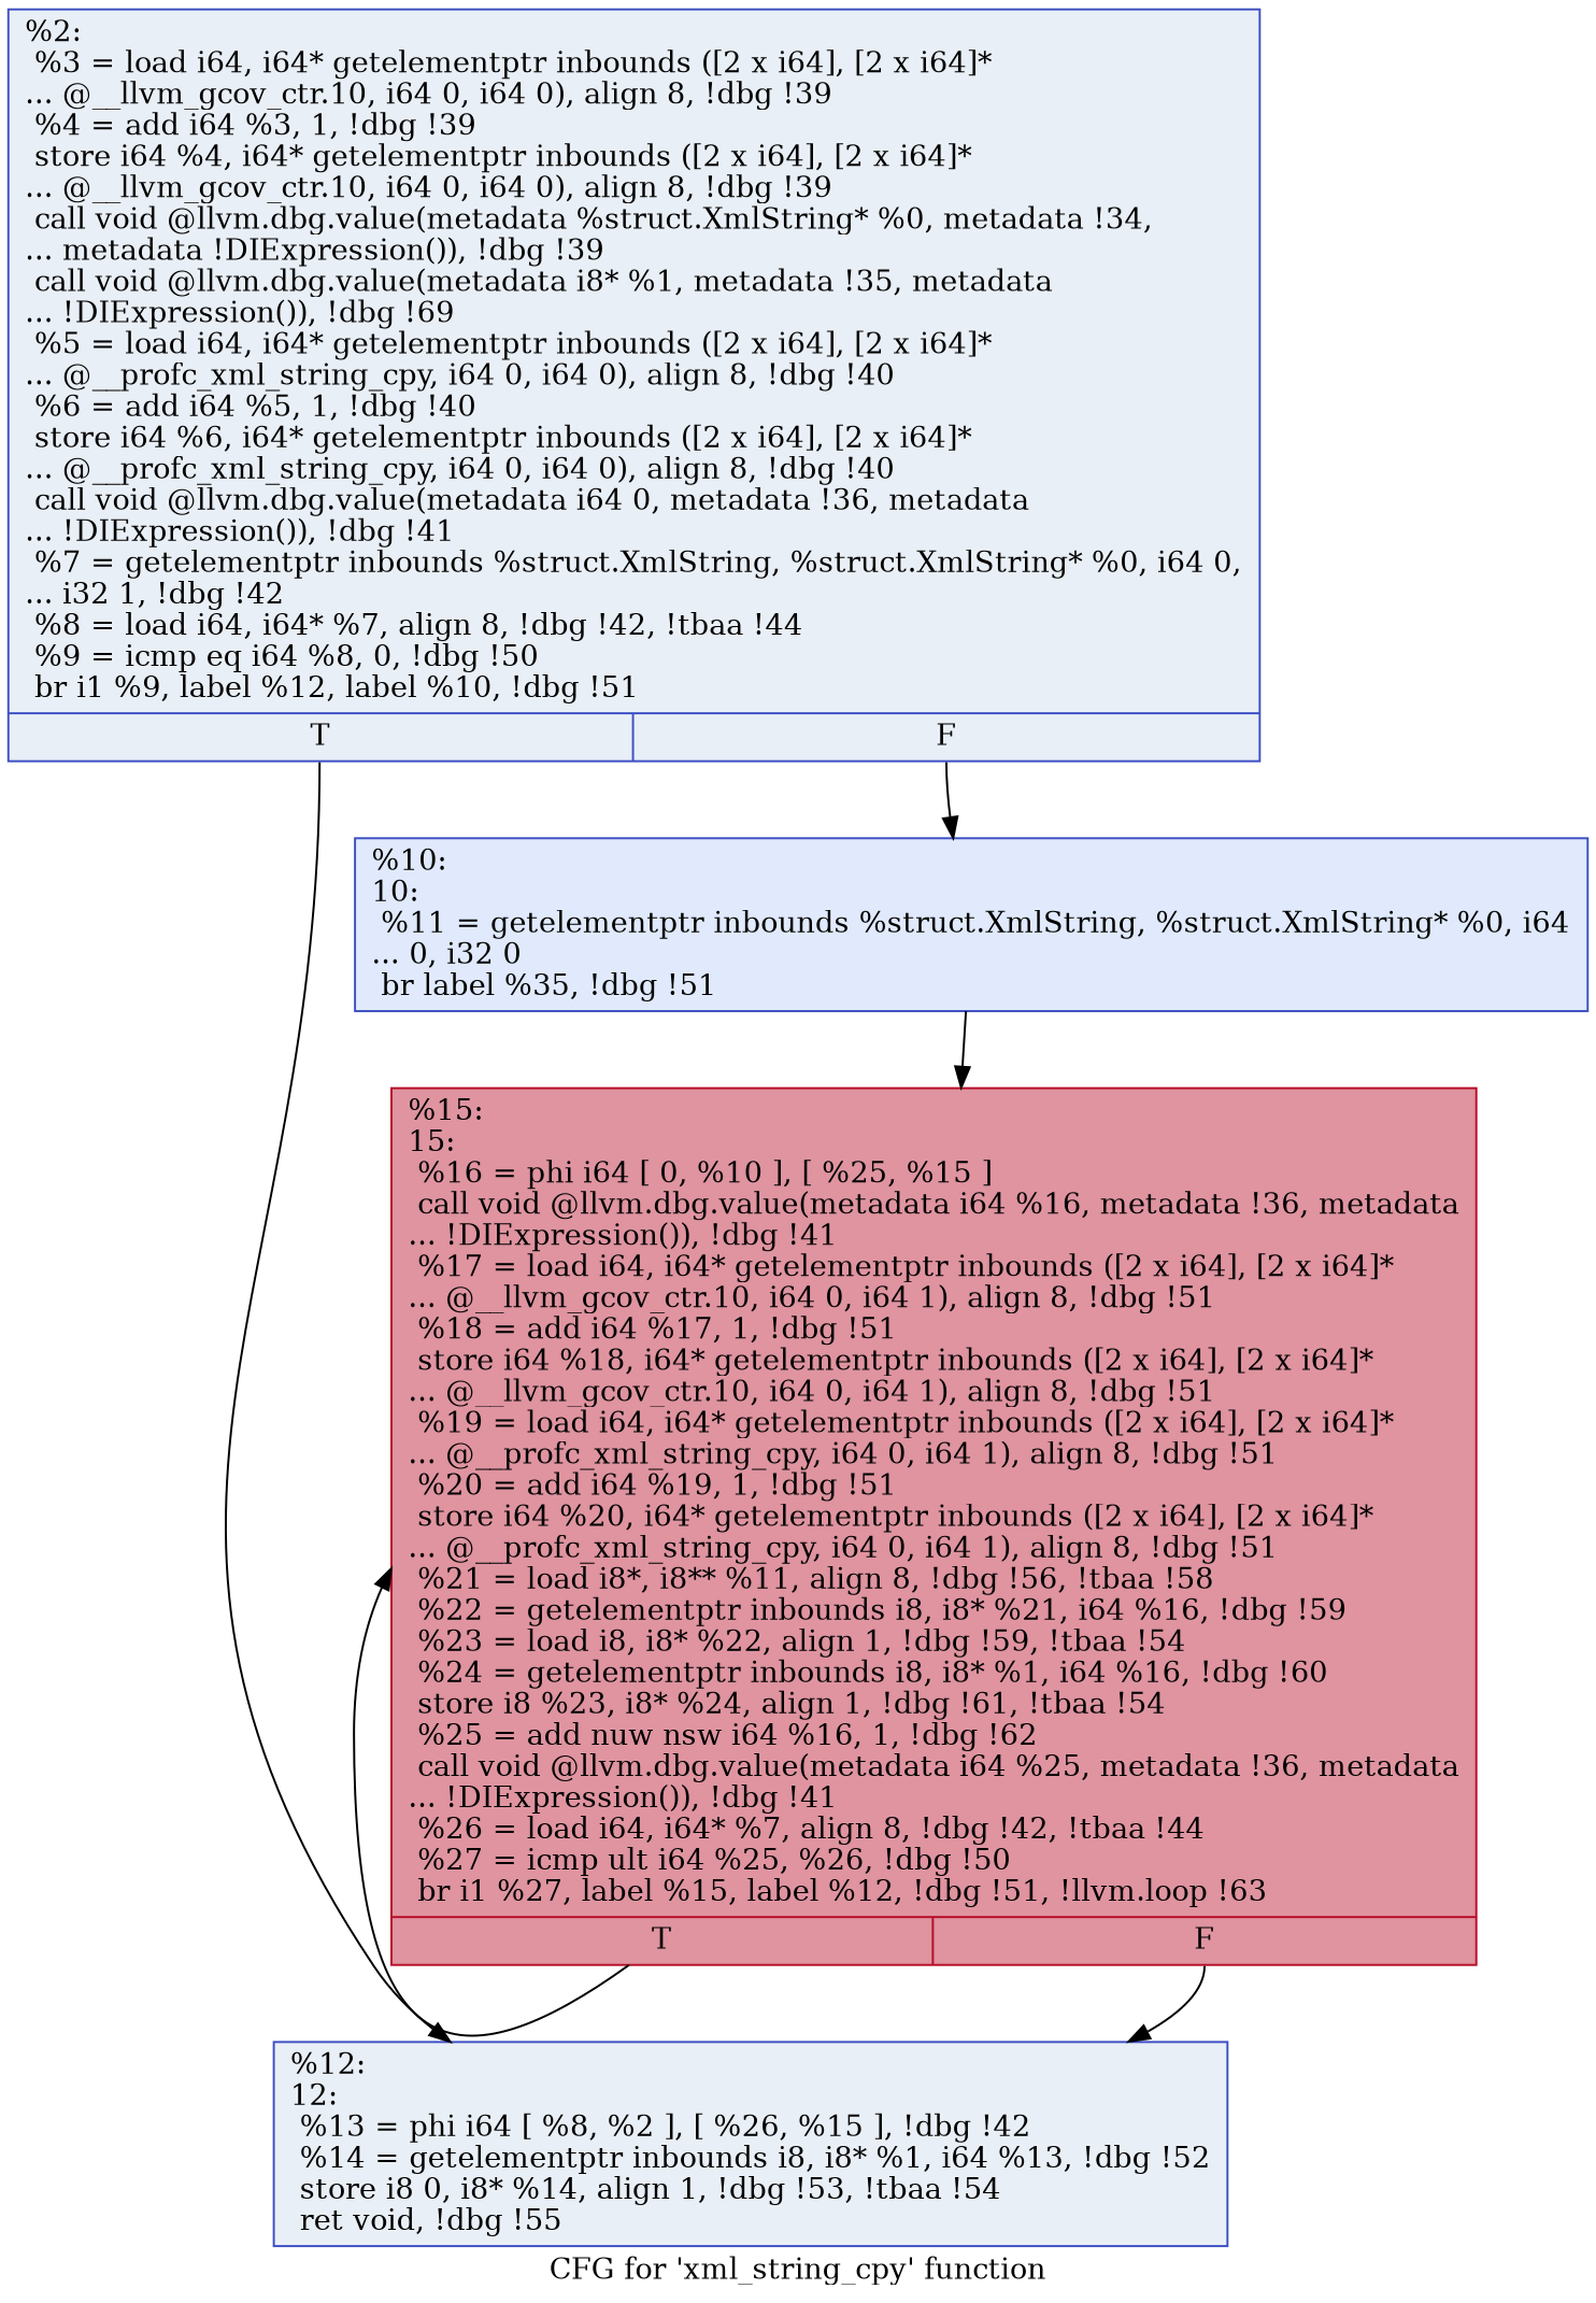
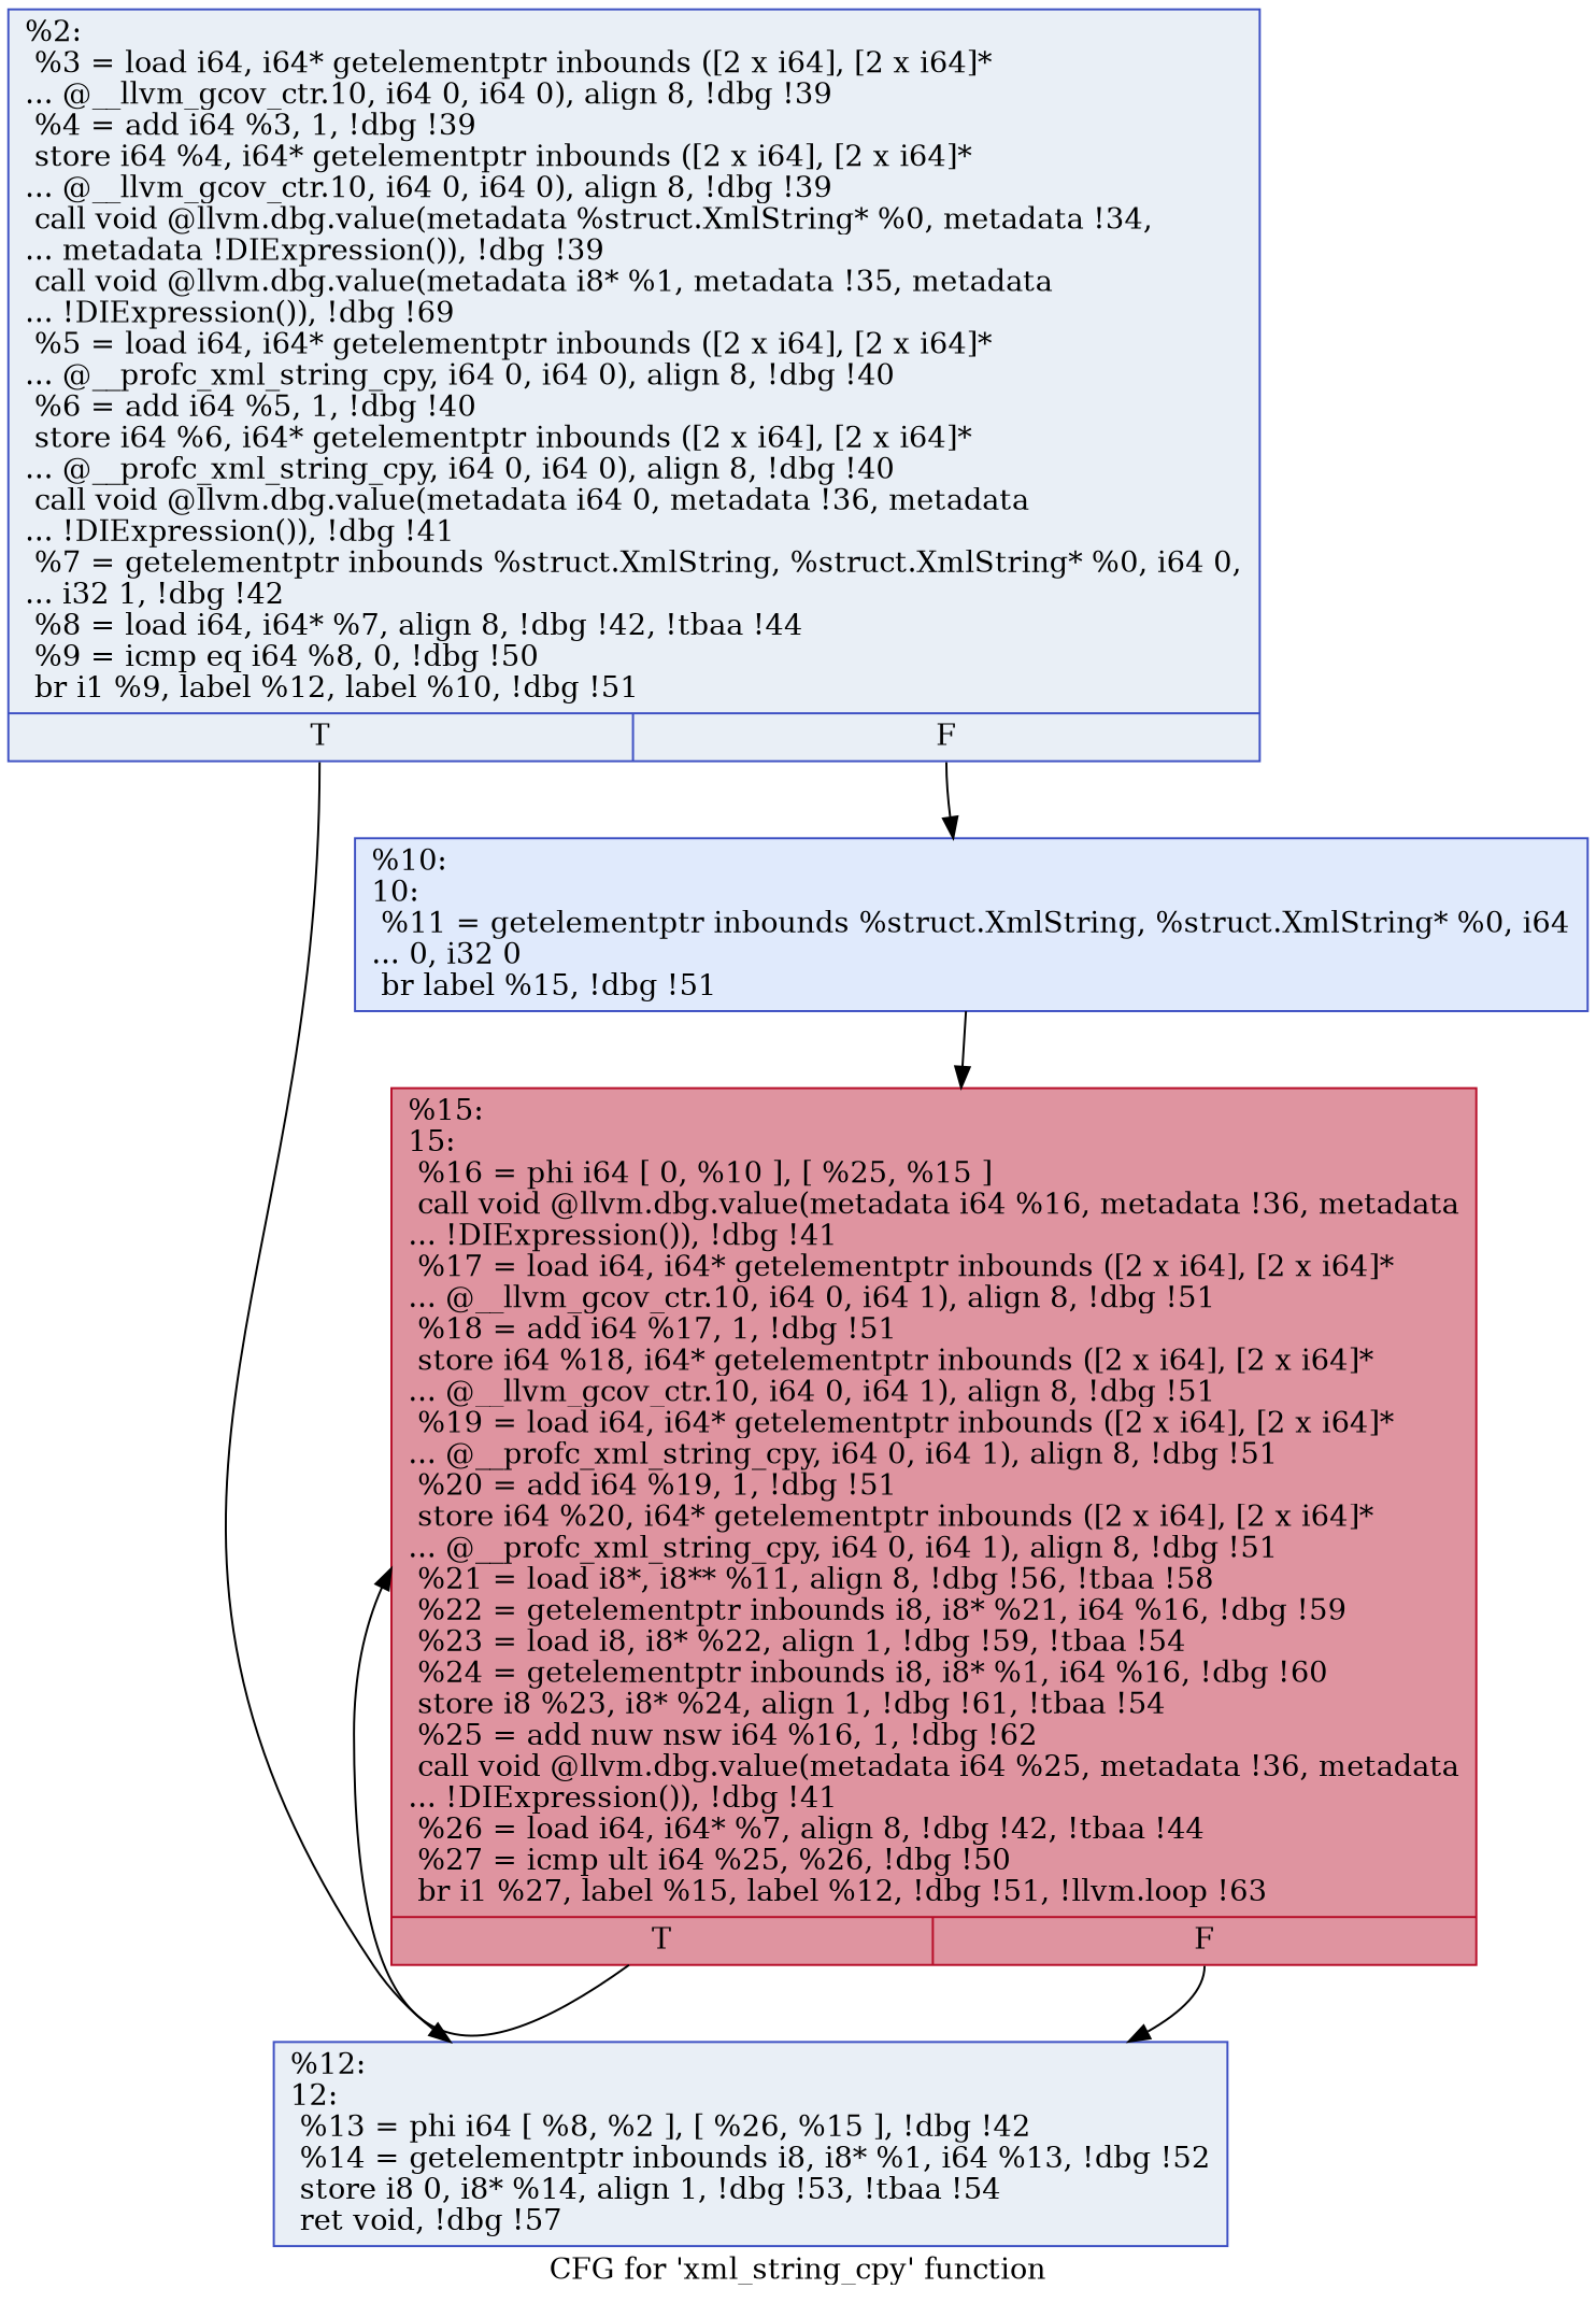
  digraph {
    fontname="DejaVu Serif"
    label="CFG for 'xml_string_cpy' function"
    node [color="#3d50c3ff" fillcolor="#cedaeb70" fontname="DejaVu Serif" shape=record style=filled]
    edge [fontname="DejaVu Serif" tailport=s0]
    n1 [label="{%2:\l  %3 = load i64, i64* getelementptr inbounds ([2 x i64], [2 x i64]*\l... @__llvm_gcov_ctr.10, i64 0, i64 0), align 8, !dbg !39\l  %4 = add i64 %3, 1, !dbg !39\l  store i64 %4, i64* getelementptr inbounds ([2 x i64], [2 x i64]*\l... @__llvm_gcov_ctr.10, i64 0, i64 0), align 8, !dbg !39\l  call void @llvm.dbg.value(metadata %struct.XmlString* %0, metadata !34,\l... metadata !DIExpression()), !dbg !39\l  call void @llvm.dbg.value(metadata i8* %1, metadata !35, metadata\l... !DIExpression()), !dbg !69\l  %5 = load i64, i64* getelementptr inbounds ([2 x i64], [2 x i64]*\l... @__profc_xml_string_cpy, i64 0, i64 0), align 8, !dbg !40\l  %6 = add i64 %5, 1, !dbg !40\l  store i64 %6, i64* getelementptr inbounds ([2 x i64], [2 x i64]*\l... @__profc_xml_string_cpy, i64 0, i64 0), align 8, !dbg !40\l  call void @llvm.dbg.value(metadata i64 0, metadata !36, metadata\l... !DIExpression()), !dbg !41\l  %7 = getelementptr inbounds %struct.XmlString, %struct.XmlString* %0, i64 0,\l... i32 1, !dbg !42\l  %8 = load i64, i64* %7, align 8, !dbg !42, !tbaa !44\l  %9 = icmp eq i64 %8, 0, !dbg !50\l  br i1 %9, label %12, label %10, !dbg !51\l|{<s0>T|<s1>F}}"]
-   n2 [label="{%12:\l12:                                               \l  %13 = phi i64 [ %8, %2 ], [ %26, %15 ], !dbg !42\l  %14 = getelementptr inbounds i8, i8* %1, i64 %13, !dbg !52\l  store i8 0, i8* %14, align 1, !dbg !53, !tbaa !54\l  ret void, !dbg !55\l}"]
-   n3 [fillcolor="#b9d0f970" label="{%10:\l10:                                               \l  %11 = getelementptr inbounds %struct.XmlString, %struct.XmlString* %0, i64\l... 0, i32 0\l  br label %35, !dbg !51\l}"]
+   n2 [label="{%12:\l12:                                               \l  %13 = phi i64 [ %8, %2 ], [ %26, %15 ], !dbg !42\l  %14 = getelementptr inbounds i8, i8* %1, i64 %13, !dbg !52\l  store i8 0, i8* %14, align 1, !dbg !53, !tbaa !54\l  ret void, !dbg !57\l}"]
+   n3 [fillcolor="#b9d0f970" label="{%10:\l10:                                               \l  %11 = getelementptr inbounds %struct.XmlString, %struct.XmlString* %0, i64\l... 0, i32 0\l  br label %15, !dbg !51\l}"]
    n4 [color="#b70d28ff" fillcolor="#b70d2870" label="{%15:\l15:                                               \l  %16 = phi i64 [ 0, %10 ], [ %25, %15 ]\l  call void @llvm.dbg.value(metadata i64 %16, metadata !36, metadata\l... !DIExpression()), !dbg !41\l  %17 = load i64, i64* getelementptr inbounds ([2 x i64], [2 x i64]*\l... @__llvm_gcov_ctr.10, i64 0, i64 1), align 8, !dbg !51\l  %18 = add i64 %17, 1, !dbg !51\l  store i64 %18, i64* getelementptr inbounds ([2 x i64], [2 x i64]*\l... @__llvm_gcov_ctr.10, i64 0, i64 1), align 8, !dbg !51\l  %19 = load i64, i64* getelementptr inbounds ([2 x i64], [2 x i64]*\l... @__profc_xml_string_cpy, i64 0, i64 1), align 8, !dbg !51\l  %20 = add i64 %19, 1, !dbg !51\l  store i64 %20, i64* getelementptr inbounds ([2 x i64], [2 x i64]*\l... @__profc_xml_string_cpy, i64 0, i64 1), align 8, !dbg !51\l  %21 = load i8*, i8** %11, align 8, !dbg !56, !tbaa !58\l  %22 = getelementptr inbounds i8, i8* %21, i64 %16, !dbg !59\l  %23 = load i8, i8* %22, align 1, !dbg !59, !tbaa !54\l  %24 = getelementptr inbounds i8, i8* %1, i64 %16, !dbg !60\l  store i8 %23, i8* %24, align 1, !dbg !61, !tbaa !54\l  %25 = add nuw nsw i64 %16, 1, !dbg !62\l  call void @llvm.dbg.value(metadata i64 %25, metadata !36, metadata\l... !DIExpression()), !dbg !41\l  %26 = load i64, i64* %7, align 8, !dbg !42, !tbaa !44\l  %27 = icmp ult i64 %25, %26, !dbg !50\l  br i1 %27, label %15, label %12, !dbg !51, !llvm.loop !63\l|{<s0>T|<s1>F}}"]
    n1 -> n2
    n1 -> n3 [tailport=s1]
    n3 -> n4
    n4 -> n2 [tailport=s1]
    n4 -> n4
  }
